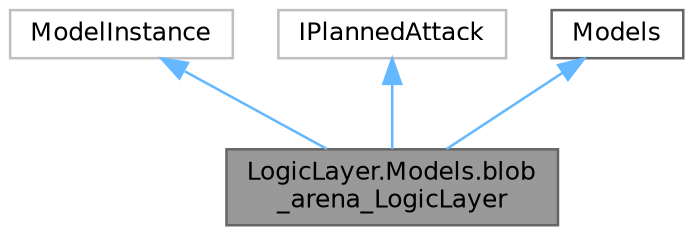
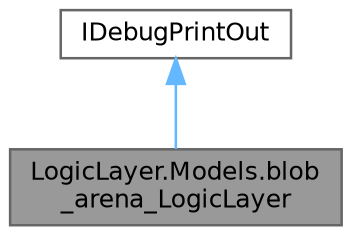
  digraph {
    node [color=gray40 fillcolor=white fontname=Helvetica fontsize=10 shape=box style=filled]
    edge [color=steelblue1 dir=back fontname=Helvetica fontsize=10 labelfontname=Helvetica labelfontsize=10 style=solid]
    n1 [fillcolor=grey60 fontcolor=black height=0.2 label="LogicLayer.Models.blob\l_arena_LogicLayer" width=0.4]
-   n2 [color=grey75 height=0.2 label=ModelInstance width=0.4]
-   n3 [color=grey75 height=0.2 label=IPlannedAttack width=0.4]
-   n4 [height=0.2 label=Models width=0.4]
-   n2 -> n1
-   n3 -> n1
+   n4 [height=0.2 label=IDebugPrintOut width=0.4]
    n4 -> n1
  }
